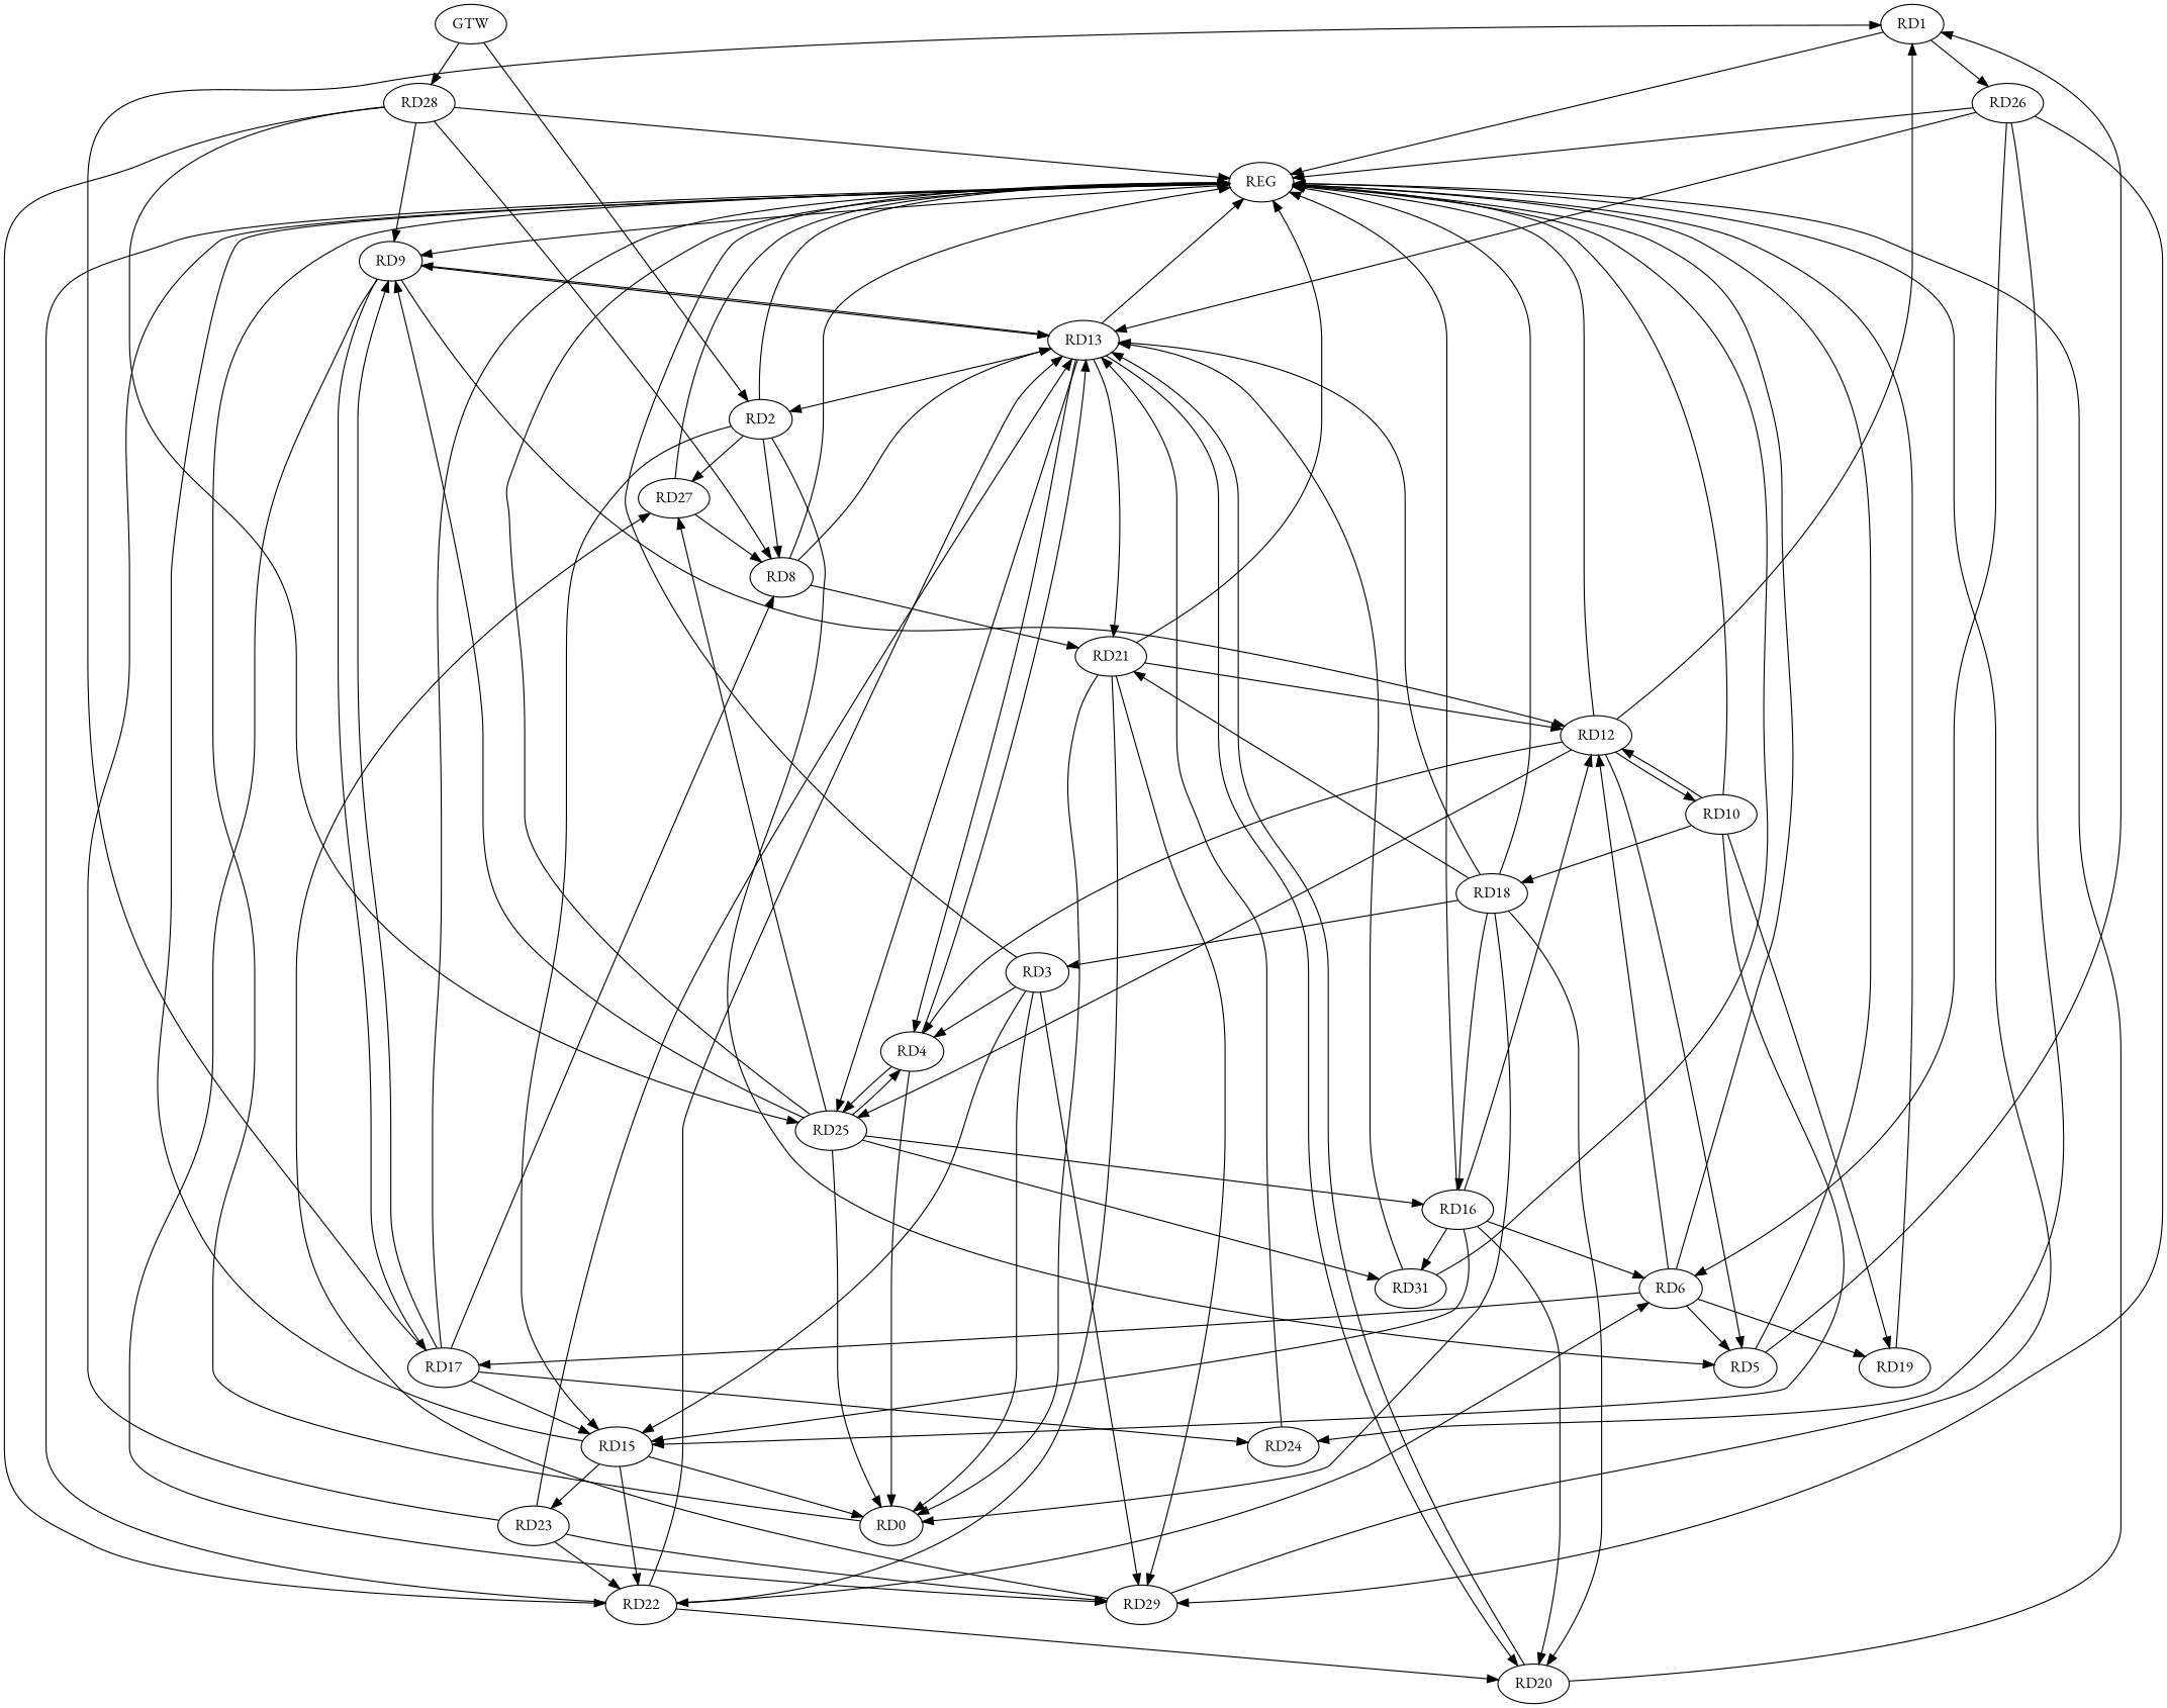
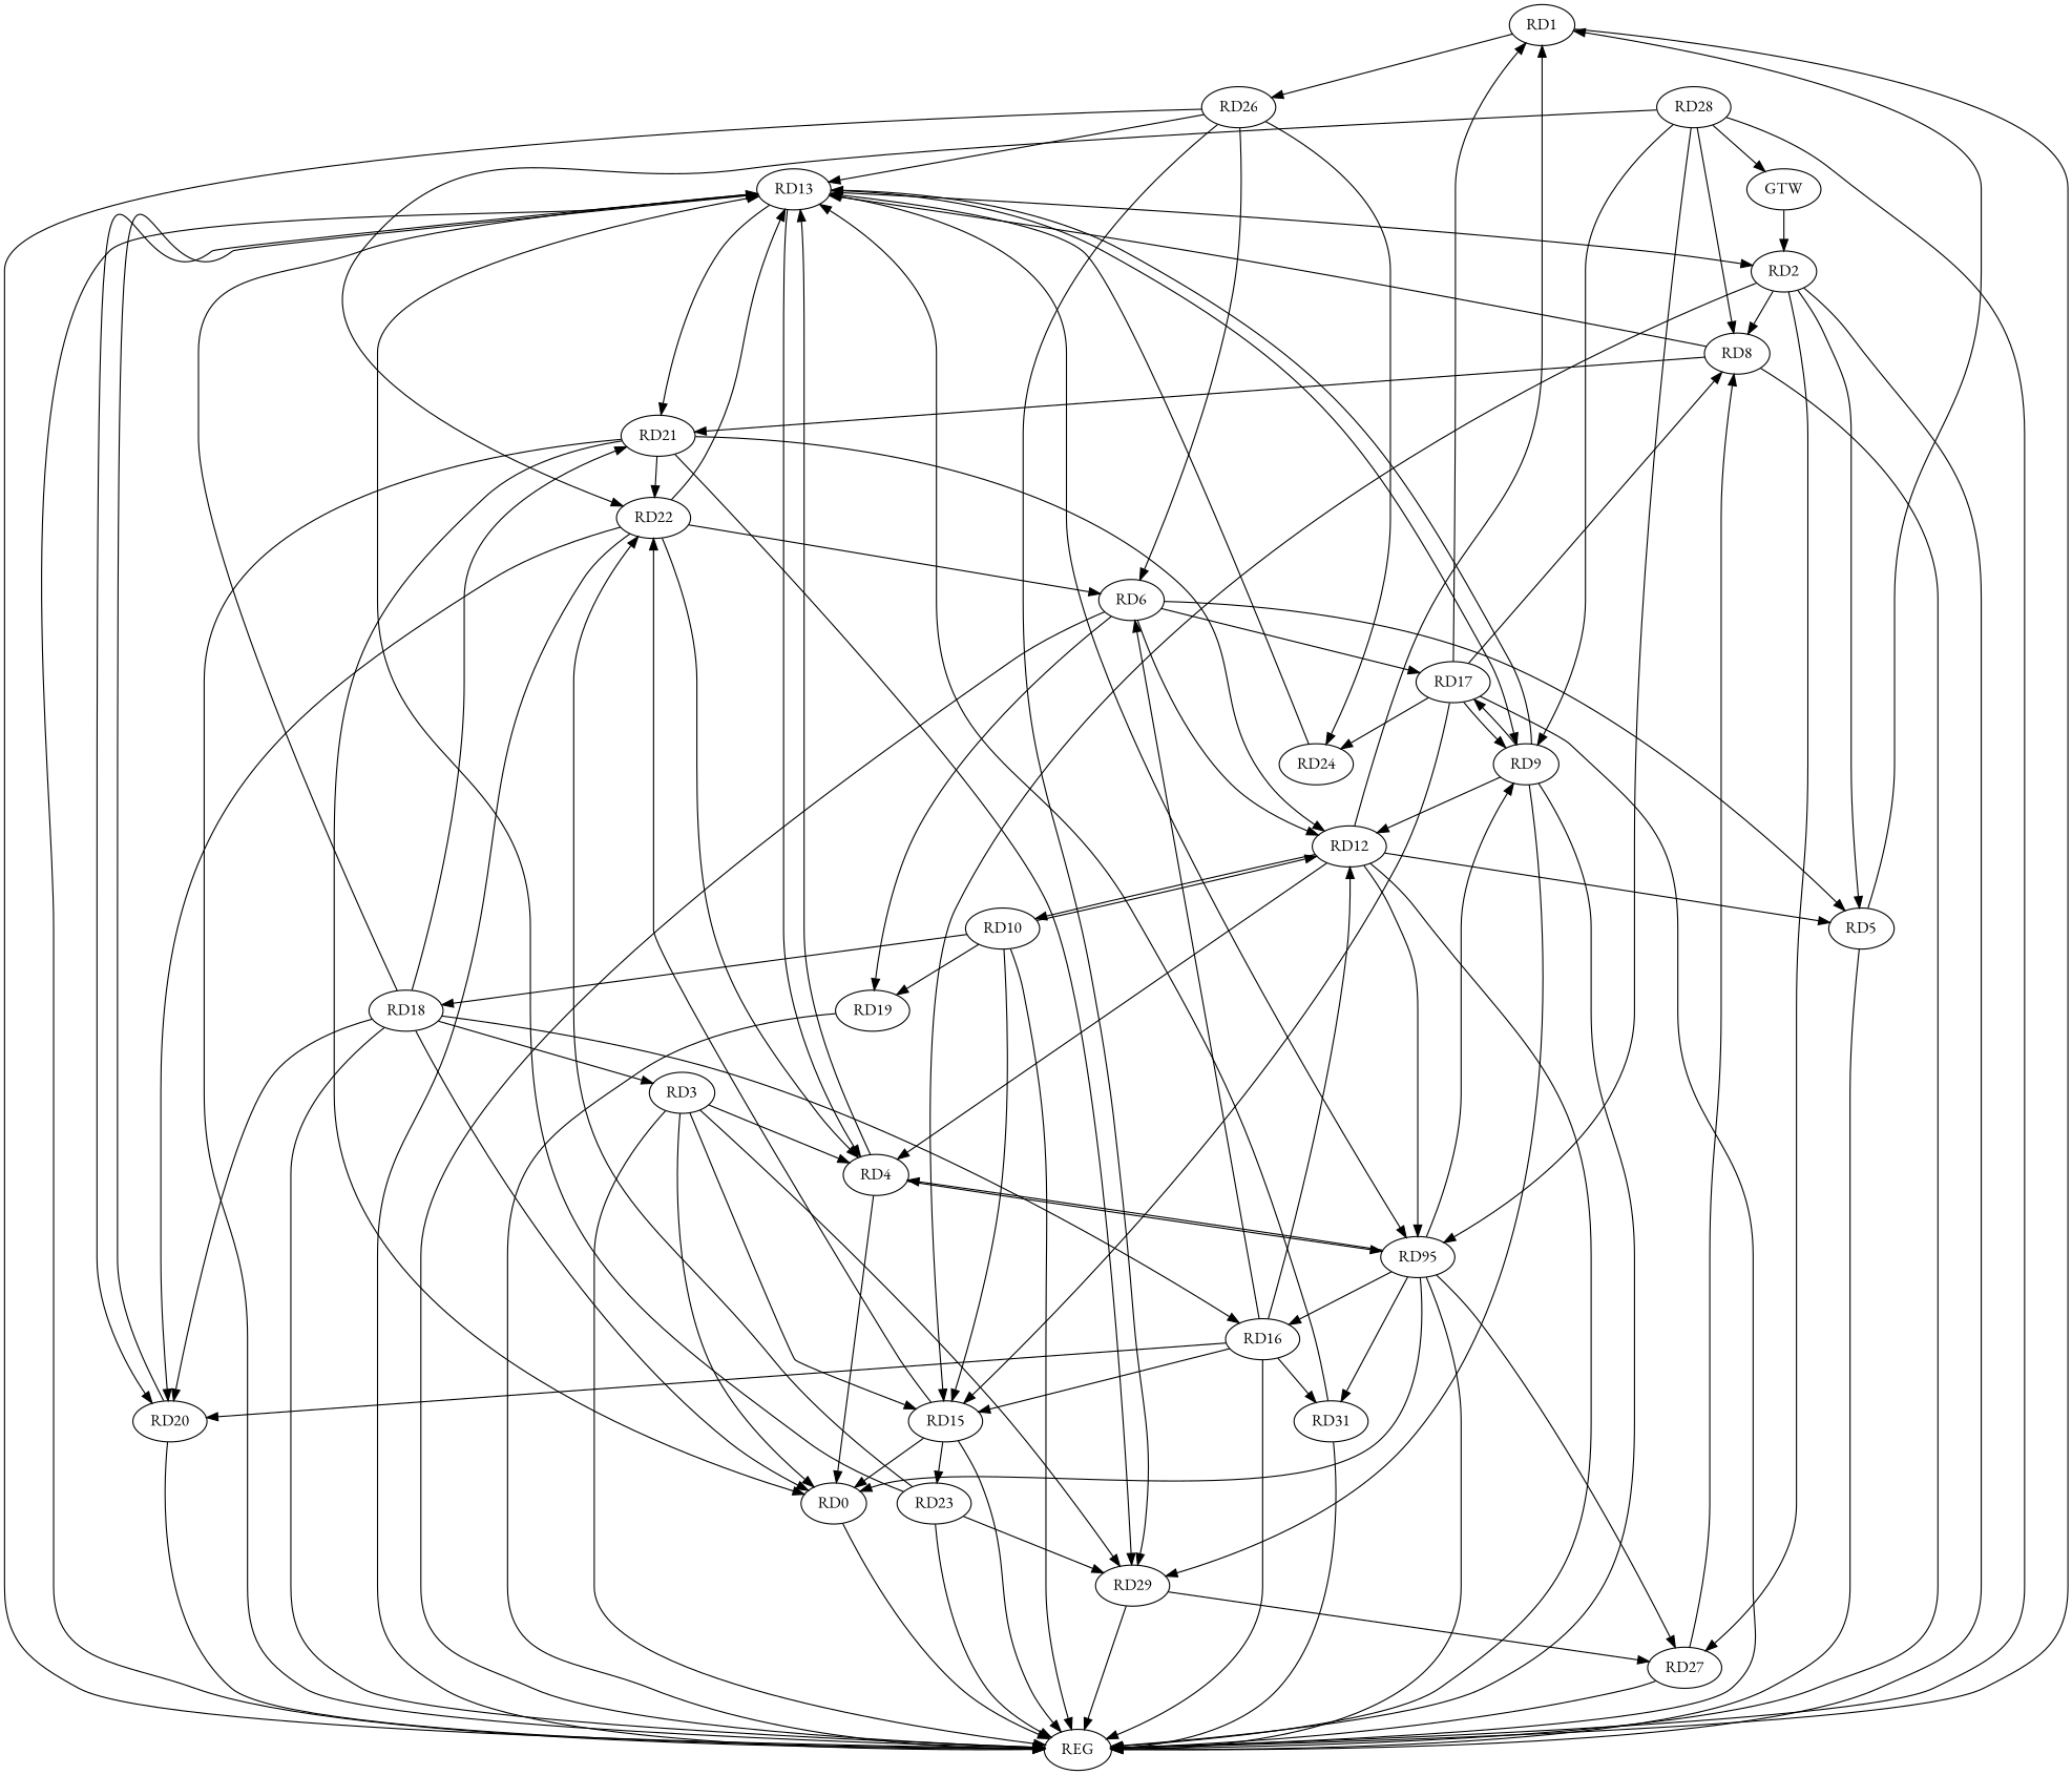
  strict digraph {
    fontname="EB Garamond"
    node [fontname="EB Garamond"]
    edge [fontname="EB Garamond"]
    n1 [label=RD1]
    n2 [label=RD26]
    n3 [label=REG]
    n4 [label=RD13]
    n5 [label=RD29]
    n6 [label=RD6]
    n7 [label=RD24]
    n8 [label=RD2]
    n9 [label=RD5]
    n10 [label=RD8]
    n11 [label=RD15]
    n12 [label=RD27]
    n13 [label=RD21]
    n14 [label=RD4]
-   n15 [label=RD25]
+   n15 [label=RD95]
    n16 [label=RD9]
    n17 [label=RD20]
    n18 [label=RD0]
    n19 [label=RD22]
    n20 [label=RD23]
    n21 [label=RD3]
    n22 [label=RD31]
    n23 [label=RD16]
    n24 [label=RD17]
    n25 [label=RD19]
    n26 [label=RD12]
    n27 [label=RD10]
    n28 [label=RD18]
    n29 [label=RD28]
    n30 [label=GTW]
    n1 -> n2
    n1 -> n3
    n2 -> n3
    n2 -> n4
    n2 -> n5
    n2 -> n6
    n2 -> n7
    n4 -> n3
    n4 -> n8
    n4 -> n13
    n4 -> n14
    n4 -> n15
    n4 -> n16
    n4 -> n17
    n5 -> n3
    n5 -> n12
    n6 -> n3
    n6 -> n9
    n6 -> n24
    n6 -> n25
    n6 -> n26
    n7 -> n4
    n8 -> n3
    n8 -> n9
    n8 -> n10
    n8 -> n11
    n8 -> n12
    n9 -> n1
    n9 -> n3
    n10 -> n3
    n10 -> n4
    n10 -> n13
    n11 -> n3
    n11 -> n18
    n11 -> n19
    n11 -> n20
    n12 -> n3
    n12 -> n10
    n13 -> n3
    n13 -> n5
    n13 -> n18
    n13 -> n19
    n13 -> n26
    n14 -> n4
    n14 -> n15
    n14 -> n18
    n15 -> n3
    n15 -> n12
    n15 -> n14
    n15 -> n16
    n15 -> n18
    n15 -> n22
    n15 -> n23
-   n3 -> n16
+   n16 -> n3
    n16 -> n4
    n16 -> n5
    n16 -> n24
    n16 -> n26
    n17 -> n3
    n17 -> n4
    n18 -> n3
    n19 -> n3
    n19 -> n4
    n19 -> n6
+   n19 -> n14
    n19 -> n17
    n20 -> n3
    n20 -> n4
    n20 -> n5
    n20 -> n19
    n21 -> n3
    n21 -> n5
    n21 -> n11
    n21 -> n14
    n21 -> n18
    n22 -> n3
    n22 -> n4
    n23 -> n3
    n23 -> n6
    n23 -> n11
    n23 -> n17
    n23 -> n22
    n23 -> n26
    n24 -> n1
    n24 -> n3
    n24 -> n7
    n24 -> n10
    n24 -> n11
    n24 -> n16
    n25 -> n3
    n26 -> n1
    n26 -> n3
    n26 -> n9
    n26 -> n14
    n26 -> n15
    n26 -> n27
    n27 -> n3
    n27 -> n11
    n27 -> n25
    n27 -> n26
    n27 -> n28
    n28 -> n3
    n28 -> n4
    n28 -> n13
    n28 -> n17
    n28 -> n18
    n28 -> n21
    n28 -> n23
    n29 -> n3
    n29 -> n10
    n29 -> n15
    n29 -> n16
    n29 -> n19
    n30 -> n8
-   n30 -> n29
+   n29 -> n30
  }
